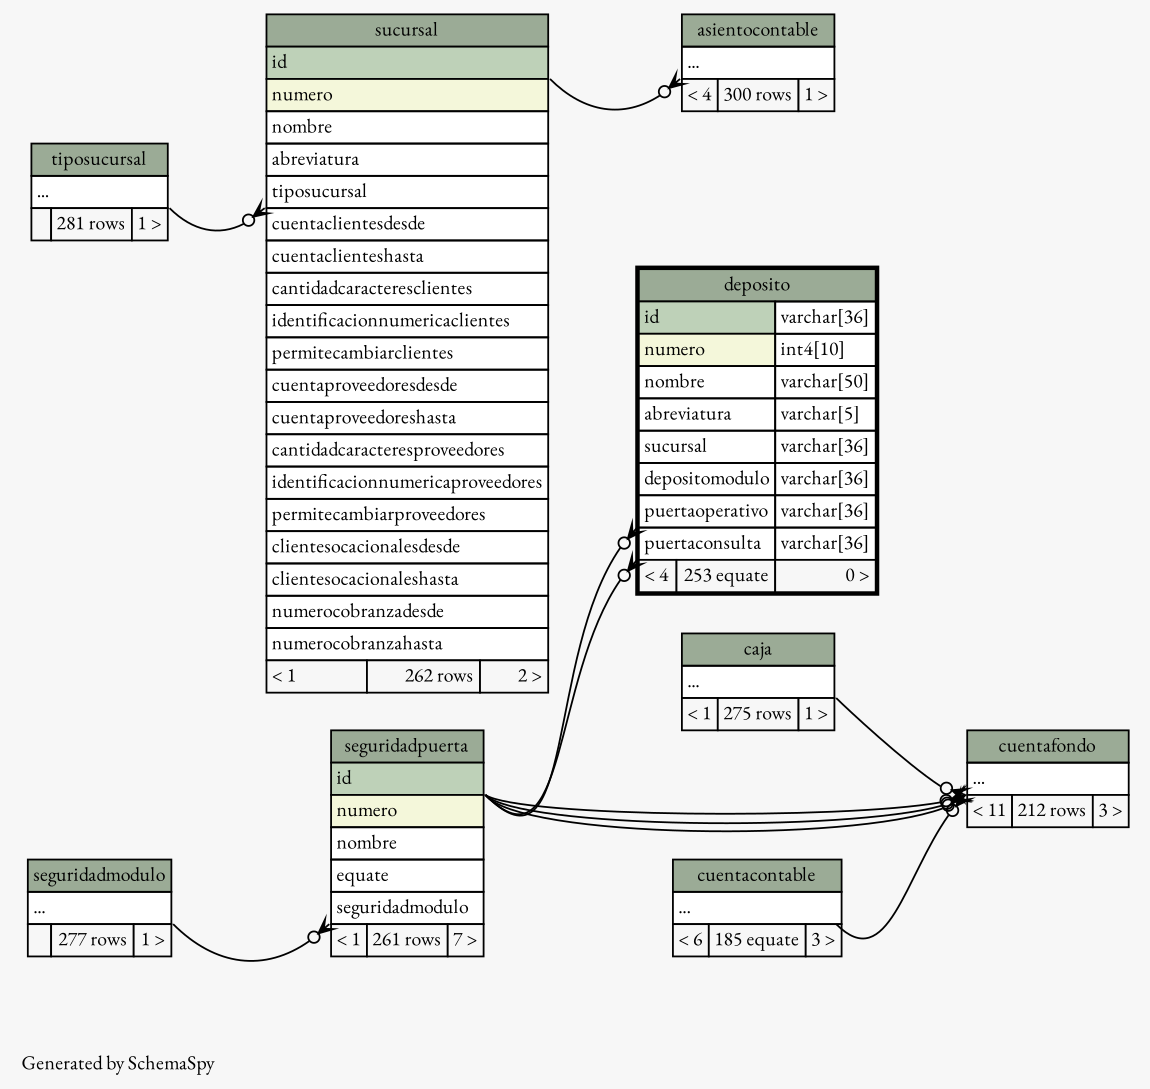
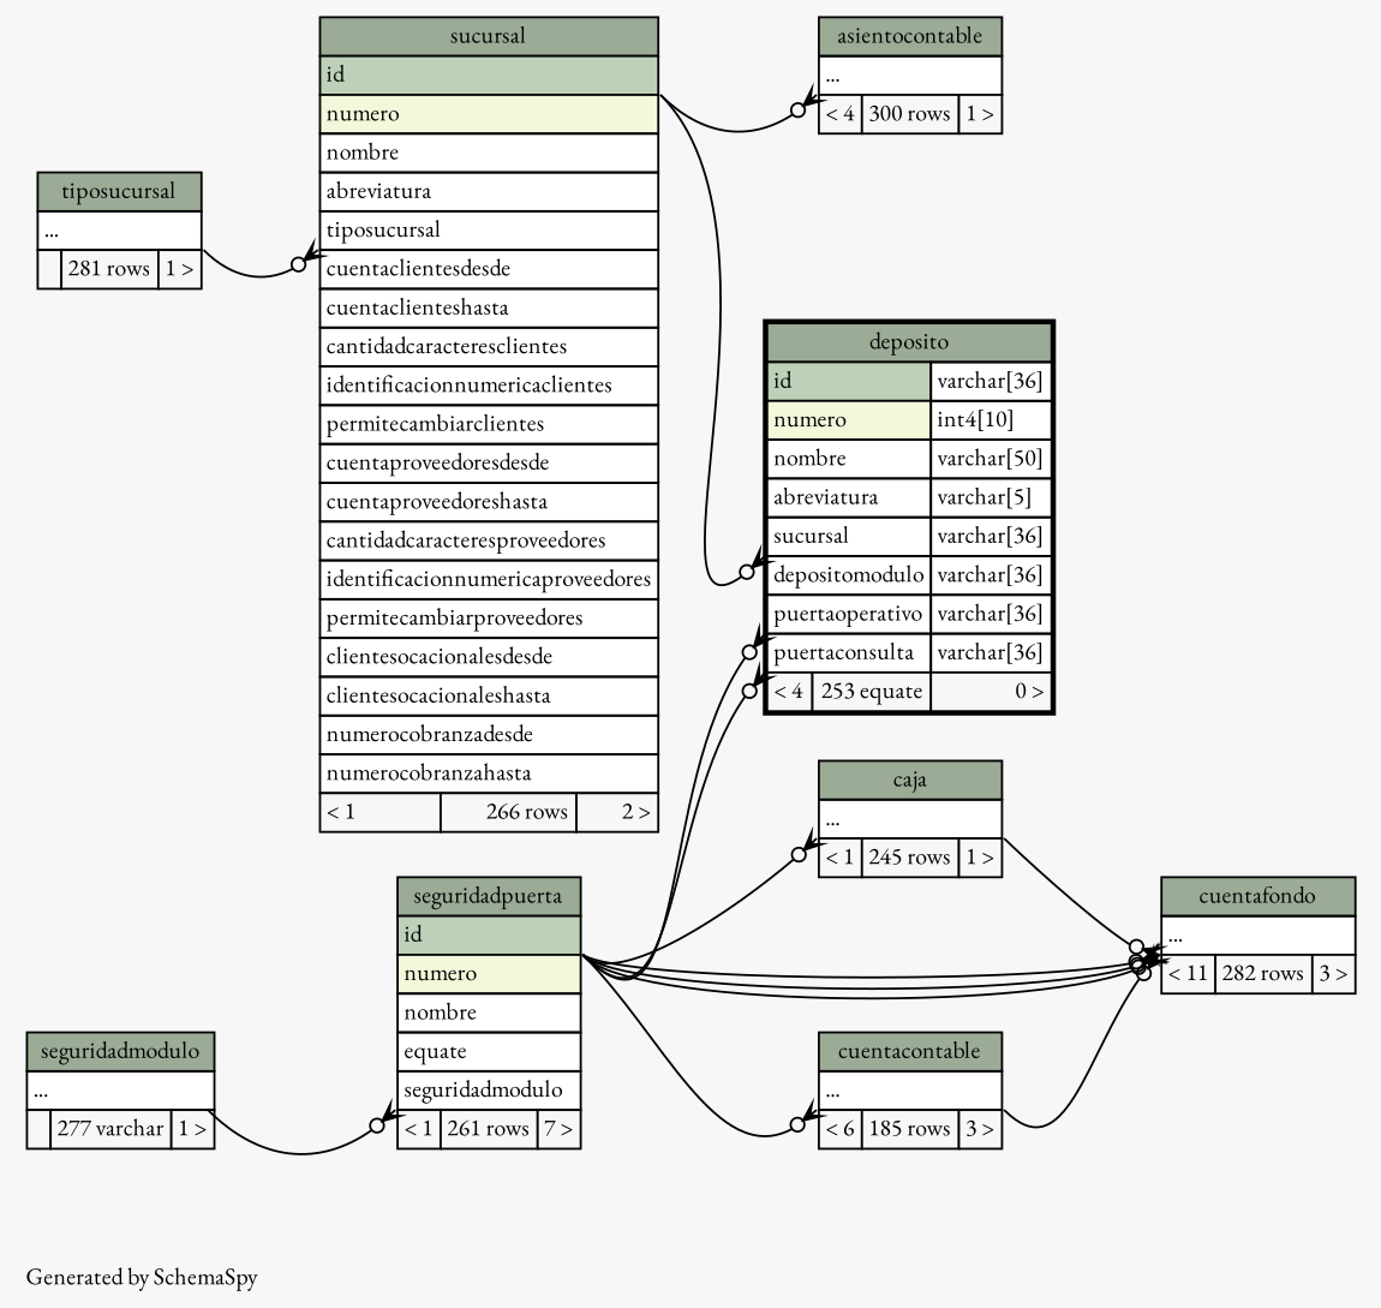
  digraph {
    bgcolor="#f7f7f7"
    fontname="EB Garamond"
    fontsize=11
    label="\nGenerated by SchemaSpy"
    labeljust=l
    nodesep=0.18
    rankdir=RL
    ranksep=0.46
    node [fontname="EB Garamond" fontsize=11 shape=plaintext]
    edge [arrowhead=none arrowsize=0.8 arrowtail=crowodot dir=back fontname="EB Garamond" headport="id:se" tailport="elipses:sw"]
    n1 [label=<     <TABLE BORDER="0" CELLBORDER="1" CELLSPACING="0" BGCOLOR="#ffffff">       <TR><TD COLSPAN="3" BGCOLOR="#9bab96" ALIGN="CENTER">asientocontable</TD></TR>       <TR><TD PORT="elipses" COLSPAN="3" ALIGN="LEFT">...</TD></TR>       <TR><TD ALIGN="LEFT" BGCOLOR="#f7f7f7">&lt; 4</TD><TD ALIGN="RIGHT" BGCOLOR="#f7f7f7">300 rows</TD><TD ALIGN="RIGHT" BGCOLOR="#f7f7f7">1 &gt;</TD></TR>     </TABLE>>]
-   n2 [label=<     <TABLE BORDER="0" CELLBORDER="1" CELLSPACING="0" BGCOLOR="#ffffff">       <TR><TD COLSPAN="3" BGCOLOR="#9bab96" ALIGN="CENTER">sucursal</TD></TR>       <TR><TD PORT="id" COLSPAN="3" BGCOLOR="#bed1b8" ALIGN="LEFT">id</TD></TR>       <TR><TD PORT="numero" COLSPAN="3" BGCOLOR="#f4f7da" ALIGN="LEFT">numero</TD></TR>       <TR><TD PORT="nombre" COLSPAN="3" ALIGN="LEFT">nombre</TD></TR>       <TR><TD PORT="abreviatura" COLSPAN="3" ALIGN="LEFT">abreviatura</TD></TR>       <TR><TD PORT="tiposucursal" COLSPAN="3" ALIGN="LEFT">tiposucursal</TD></TR>       <TR><TD PORT="cuentaclientesdesde" COLSPAN="3" ALIGN="LEFT">cuentaclientesdesde</TD></TR>       <TR><TD PORT="cuentaclienteshasta" COLSPAN="3" ALIGN="LEFT">cuentaclienteshasta</TD></TR>       <TR><TD PORT="cantidadcaracteresclientes" COLSPAN="3" ALIGN="LEFT">cantidadcaracteresclientes</TD></TR>       <TR><TD PORT="identificacionnumericaclientes" COLSPAN="3" ALIGN="LEFT">identificacionnumericaclientes</TD></TR>       <TR><TD PORT="permitecambiarclientes" COLSPAN="3" ALIGN="LEFT">permitecambiarclientes</TD></TR>       <TR><TD PORT="cuentaproveedoresdesde" COLSPAN="3" ALIGN="LEFT">cuentaproveedoresdesde</TD></TR>       <TR><TD PORT="cuentaproveedoreshasta" COLSPAN="3" ALIGN="LEFT">cuentaproveedoreshasta</TD></TR>       <TR><TD PORT="cantidadcaracteresproveedores" COLSPAN="3" ALIGN="LEFT">cantidadcaracteresproveedores</TD></TR>       <TR><TD PORT="identificacionnumericaproveedores" COLSPAN="3" ALIGN="LEFT">identificacionnumericaproveedores</TD></TR>       <TR><TD PORT="permitecambiarproveedores" COLSPAN="3" ALIGN="LEFT">permitecambiarproveedores</TD></TR>       <TR><TD PORT="clientesocacionalesdesde" COLSPAN="3" ALIGN="LEFT">clientesocacionalesdesde</TD></TR>       <TR><TD PORT="clientesocacionaleshasta" COLSPAN="3" ALIGN="LEFT">clientesocacionaleshasta</TD></TR>       <TR><TD PORT="numerocobranzadesde" COLSPAN="3" ALIGN="LEFT">numerocobranzadesde</TD></TR>       <TR><TD PORT="numerocobranzahasta" COLSPAN="3" ALIGN="LEFT">numerocobranzahasta</TD></TR>       <TR><TD ALIGN="LEFT" BGCOLOR="#f7f7f7">&lt; 1</TD><TD ALIGN="RIGHT" BGCOLOR="#f7f7f7">262 rows</TD><TD ALIGN="RIGHT" BGCOLOR="#f7f7f7">2 &gt;</TD></TR>     </TABLE>>]
+   n2 [label=<     <TABLE BORDER="0" CELLBORDER="1" CELLSPACING="0" BGCOLOR="#ffffff">       <TR><TD COLSPAN="3" BGCOLOR="#9bab96" ALIGN="CENTER">sucursal</TD></TR>       <TR><TD PORT="id" COLSPAN="3" BGCOLOR="#bed1b8" ALIGN="LEFT">id</TD></TR>       <TR><TD PORT="numero" COLSPAN="3" BGCOLOR="#f4f7da" ALIGN="LEFT">numero</TD></TR>       <TR><TD PORT="nombre" COLSPAN="3" ALIGN="LEFT">nombre</TD></TR>       <TR><TD PORT="abreviatura" COLSPAN="3" ALIGN="LEFT">abreviatura</TD></TR>       <TR><TD PORT="tiposucursal" COLSPAN="3" ALIGN="LEFT">tiposucursal</TD></TR>       <TR><TD PORT="cuentaclientesdesde" COLSPAN="3" ALIGN="LEFT">cuentaclientesdesde</TD></TR>       <TR><TD PORT="cuentaclienteshasta" COLSPAN="3" ALIGN="LEFT">cuentaclienteshasta</TD></TR>       <TR><TD PORT="cantidadcaracteresclientes" COLSPAN="3" ALIGN="LEFT">cantidadcaracteresclientes</TD></TR>       <TR><TD PORT="identificacionnumericaclientes" COLSPAN="3" ALIGN="LEFT">identificacionnumericaclientes</TD></TR>       <TR><TD PORT="permitecambiarclientes" COLSPAN="3" ALIGN="LEFT">permitecambiarclientes</TD></TR>       <TR><TD PORT="cuentaproveedoresdesde" COLSPAN="3" ALIGN="LEFT">cuentaproveedoresdesde</TD></TR>       <TR><TD PORT="cuentaproveedoreshasta" COLSPAN="3" ALIGN="LEFT">cuentaproveedoreshasta</TD></TR>       <TR><TD PORT="cantidadcaracteresproveedores" COLSPAN="3" ALIGN="LEFT">cantidadcaracteresproveedores</TD></TR>       <TR><TD PORT="identificacionnumericaproveedores" COLSPAN="3" ALIGN="LEFT">identificacionnumericaproveedores</TD></TR>       <TR><TD PORT="permitecambiarproveedores" COLSPAN="3" ALIGN="LEFT">permitecambiarproveedores</TD></TR>       <TR><TD PORT="clientesocacionalesdesde" COLSPAN="3" ALIGN="LEFT">clientesocacionalesdesde</TD></TR>       <TR><TD PORT="clientesocacionaleshasta" COLSPAN="3" ALIGN="LEFT">clientesocacionaleshasta</TD></TR>       <TR><TD PORT="numerocobranzadesde" COLSPAN="3" ALIGN="LEFT">numerocobranzadesde</TD></TR>       <TR><TD PORT="numerocobranzahasta" COLSPAN="3" ALIGN="LEFT">numerocobranzahasta</TD></TR>       <TR><TD ALIGN="LEFT" BGCOLOR="#f7f7f7">&lt; 1</TD><TD ALIGN="RIGHT" BGCOLOR="#f7f7f7">266 rows</TD><TD ALIGN="RIGHT" BGCOLOR="#f7f7f7">2 &gt;</TD></TR>     </TABLE>>]
    n3 [label=<     <TABLE BORDER="0" CELLBORDER="1" CELLSPACING="0" BGCOLOR="#ffffff">       <TR><TD COLSPAN="3" BGCOLOR="#9bab96" ALIGN="CENTER">tiposucursal</TD></TR>       <TR><TD PORT="elipses" COLSPAN="3" ALIGN="LEFT">...</TD></TR>       <TR><TD ALIGN="LEFT" BGCOLOR="#f7f7f7">  </TD><TD ALIGN="RIGHT" BGCOLOR="#f7f7f7">281 rows</TD><TD ALIGN="RIGHT" BGCOLOR="#f7f7f7">1 &gt;</TD></TR>     </TABLE>>]
-   n4 [label=<     <TABLE BORDER="0" CELLBORDER="1" CELLSPACING="0" BGCOLOR="#ffffff">       <TR><TD COLSPAN="3" BGCOLOR="#9bab96" ALIGN="CENTER">caja</TD></TR>       <TR><TD PORT="elipses" COLSPAN="3" ALIGN="LEFT">...</TD></TR>       <TR><TD ALIGN="LEFT" BGCOLOR="#f7f7f7">&lt; 1</TD><TD ALIGN="RIGHT" BGCOLOR="#f7f7f7">275 rows</TD><TD ALIGN="RIGHT" BGCOLOR="#f7f7f7">1 &gt;</TD></TR>     </TABLE>>]
+   n4 [label=<     <TABLE BORDER="0" CELLBORDER="1" CELLSPACING="0" BGCOLOR="#ffffff">       <TR><TD COLSPAN="3" BGCOLOR="#9bab96" ALIGN="CENTER">caja</TD></TR>       <TR><TD PORT="elipses" COLSPAN="3" ALIGN="LEFT">...</TD></TR>       <TR><TD ALIGN="LEFT" BGCOLOR="#f7f7f7">&lt; 1</TD><TD ALIGN="RIGHT" BGCOLOR="#f7f7f7">245 rows</TD><TD ALIGN="RIGHT" BGCOLOR="#f7f7f7">1 &gt;</TD></TR>     </TABLE>>]
    n5 [label=<     <TABLE BORDER="0" CELLBORDER="1" CELLSPACING="0" BGCOLOR="#ffffff">       <TR><TD COLSPAN="3" BGCOLOR="#9bab96" ALIGN="CENTER">seguridadpuerta</TD></TR>       <TR><TD PORT="id" COLSPAN="3" BGCOLOR="#bed1b8" ALIGN="LEFT">id</TD></TR>       <TR><TD PORT="numero" COLSPAN="3" BGCOLOR="#f4f7da" ALIGN="LEFT">numero</TD></TR>       <TR><TD PORT="nombre" COLSPAN="3" ALIGN="LEFT">nombre</TD></TR>       <TR><TD PORT="equate" COLSPAN="3" ALIGN="LEFT">equate</TD></TR>       <TR><TD PORT="seguridadmodulo" COLSPAN="3" ALIGN="LEFT">seguridadmodulo</TD></TR>       <TR><TD ALIGN="LEFT" BGCOLOR="#f7f7f7">&lt; 1</TD><TD ALIGN="RIGHT" BGCOLOR="#f7f7f7">261 rows</TD><TD ALIGN="RIGHT" BGCOLOR="#f7f7f7">7 &gt;</TD></TR>     </TABLE>>]
-   n6 [label=<     <TABLE BORDER="0" CELLBORDER="1" CELLSPACING="0" BGCOLOR="#ffffff">       <TR><TD COLSPAN="3" BGCOLOR="#9bab96" ALIGN="CENTER">seguridadmodulo</TD></TR>       <TR><TD PORT="elipses" COLSPAN="3" ALIGN="LEFT">...</TD></TR>       <TR><TD ALIGN="LEFT" BGCOLOR="#f7f7f7">  </TD><TD ALIGN="RIGHT" BGCOLOR="#f7f7f7">277 rows</TD><TD ALIGN="RIGHT" BGCOLOR="#f7f7f7">1 &gt;</TD></TR>     </TABLE>>]
-   n7 [label=<     <TABLE BORDER="0" CELLBORDER="1" CELLSPACING="0" BGCOLOR="#ffffff">       <TR><TD COLSPAN="3" BGCOLOR="#9bab96" ALIGN="CENTER">cuentacontable</TD></TR>       <TR><TD PORT="elipses" COLSPAN="3" ALIGN="LEFT">...</TD></TR>       <TR><TD ALIGN="LEFT" BGCOLOR="#f7f7f7">&lt; 6</TD><TD ALIGN="RIGHT" BGCOLOR="#f7f7f7">185 equate</TD><TD ALIGN="RIGHT" BGCOLOR="#f7f7f7">3 &gt;</TD></TR>     </TABLE>>]
-   n8 [label=<     <TABLE BORDER="0" CELLBORDER="1" CELLSPACING="0" BGCOLOR="#ffffff">       <TR><TD COLSPAN="3" BGCOLOR="#9bab96" ALIGN="CENTER">cuentafondo</TD></TR>       <TR><TD PORT="elipses" COLSPAN="3" ALIGN="LEFT">...</TD></TR>       <TR><TD ALIGN="LEFT" BGCOLOR="#f7f7f7">&lt; 11</TD><TD ALIGN="RIGHT" BGCOLOR="#f7f7f7">212 rows</TD><TD ALIGN="RIGHT" BGCOLOR="#f7f7f7">3 &gt;</TD></TR>     </TABLE>>]
+   n6 [label=<     <TABLE BORDER="0" CELLBORDER="1" CELLSPACING="0" BGCOLOR="#ffffff">       <TR><TD COLSPAN="3" BGCOLOR="#9bab96" ALIGN="CENTER">seguridadmodulo</TD></TR>       <TR><TD PORT="elipses" COLSPAN="3" ALIGN="LEFT">...</TD></TR>       <TR><TD ALIGN="LEFT" BGCOLOR="#f7f7f7">  </TD><TD ALIGN="RIGHT" BGCOLOR="#f7f7f7">277 varchar</TD><TD ALIGN="RIGHT" BGCOLOR="#f7f7f7">1 &gt;</TD></TR>     </TABLE>>]
+   n7 [label=<     <TABLE BORDER="0" CELLBORDER="1" CELLSPACING="0" BGCOLOR="#ffffff">       <TR><TD COLSPAN="3" BGCOLOR="#9bab96" ALIGN="CENTER">cuentacontable</TD></TR>       <TR><TD PORT="elipses" COLSPAN="3" ALIGN="LEFT">...</TD></TR>       <TR><TD ALIGN="LEFT" BGCOLOR="#f7f7f7">&lt; 6</TD><TD ALIGN="RIGHT" BGCOLOR="#f7f7f7">185 rows</TD><TD ALIGN="RIGHT" BGCOLOR="#f7f7f7">3 &gt;</TD></TR>     </TABLE>>]
+   n8 [label=<     <TABLE BORDER="0" CELLBORDER="1" CELLSPACING="0" BGCOLOR="#ffffff">       <TR><TD COLSPAN="3" BGCOLOR="#9bab96" ALIGN="CENTER">cuentafondo</TD></TR>       <TR><TD PORT="elipses" COLSPAN="3" ALIGN="LEFT">...</TD></TR>       <TR><TD ALIGN="LEFT" BGCOLOR="#f7f7f7">&lt; 11</TD><TD ALIGN="RIGHT" BGCOLOR="#f7f7f7">282 rows</TD><TD ALIGN="RIGHT" BGCOLOR="#f7f7f7">3 &gt;</TD></TR>     </TABLE>>]
    n9 [label=<     <TABLE BORDER="2" CELLBORDER="1" CELLSPACING="0" BGCOLOR="#ffffff">       <TR><TD COLSPAN="3" BGCOLOR="#9bab96" ALIGN="CENTER">deposito</TD></TR>       <TR><TD PORT="id" COLSPAN="2" BGCOLOR="#bed1b8" ALIGN="LEFT">id</TD><TD PORT="id.type" ALIGN="LEFT">varchar[36]</TD></TR>       <TR><TD PORT="numero" COLSPAN="2" BGCOLOR="#f4f7da" ALIGN="LEFT">numero</TD><TD PORT="numero.type" ALIGN="LEFT">int4[10]</TD></TR>       <TR><TD PORT="nombre" COLSPAN="2" ALIGN="LEFT">nombre</TD><TD PORT="nombre.type" ALIGN="LEFT">varchar[50]</TD></TR>       <TR><TD PORT="abreviatura" COLSPAN="2" ALIGN="LEFT">abreviatura</TD><TD PORT="abreviatura.type" ALIGN="LEFT">varchar[5]</TD></TR>       <TR><TD PORT="sucursal" COLSPAN="2" ALIGN="LEFT">sucursal</TD><TD PORT="sucursal.type" ALIGN="LEFT">varchar[36]</TD></TR>       <TR><TD PORT="depositomodulo" COLSPAN="2" ALIGN="LEFT">depositomodulo</TD><TD PORT="depositomodulo.type" ALIGN="LEFT">varchar[36]</TD></TR>       <TR><TD PORT="puertaoperativo" COLSPAN="2" ALIGN="LEFT">puertaoperativo</TD><TD PORT="puertaoperativo.type" ALIGN="LEFT">varchar[36]</TD></TR>       <TR><TD PORT="puertaconsulta" COLSPAN="2" ALIGN="LEFT">puertaconsulta</TD><TD PORT="puertaconsulta.type" ALIGN="LEFT">varchar[36]</TD></TR>       <TR><TD ALIGN="LEFT" BGCOLOR="#f7f7f7">&lt; 4</TD><TD ALIGN="RIGHT" BGCOLOR="#f7f7f7">253 equate</TD><TD ALIGN="RIGHT" BGCOLOR="#f7f7f7">0 &gt;</TD></TR>     </TABLE>>]
    n1 -> n2
    n2 -> n3 [headport="elipses:se" tailport="tiposucursal:sw"]
+   n4 -> n5
    n5 -> n6 [headport="elipses:se" tailport="seguridadmodulo:sw"]
+   n7 -> n5
    n8 -> n4 [headport="elipses:se"]
    n8 -> n5
    n8 -> n5
    n8 -> n5
    n8 -> n7 [headport="elipses:se"]
+   n9 -> n2 [tailport="sucursal:sw"]
    n9 -> n5 [tailport="puertaconsulta:sw"]
    n9 -> n5 [tailport="puertaoperativo:sw"]
  }
